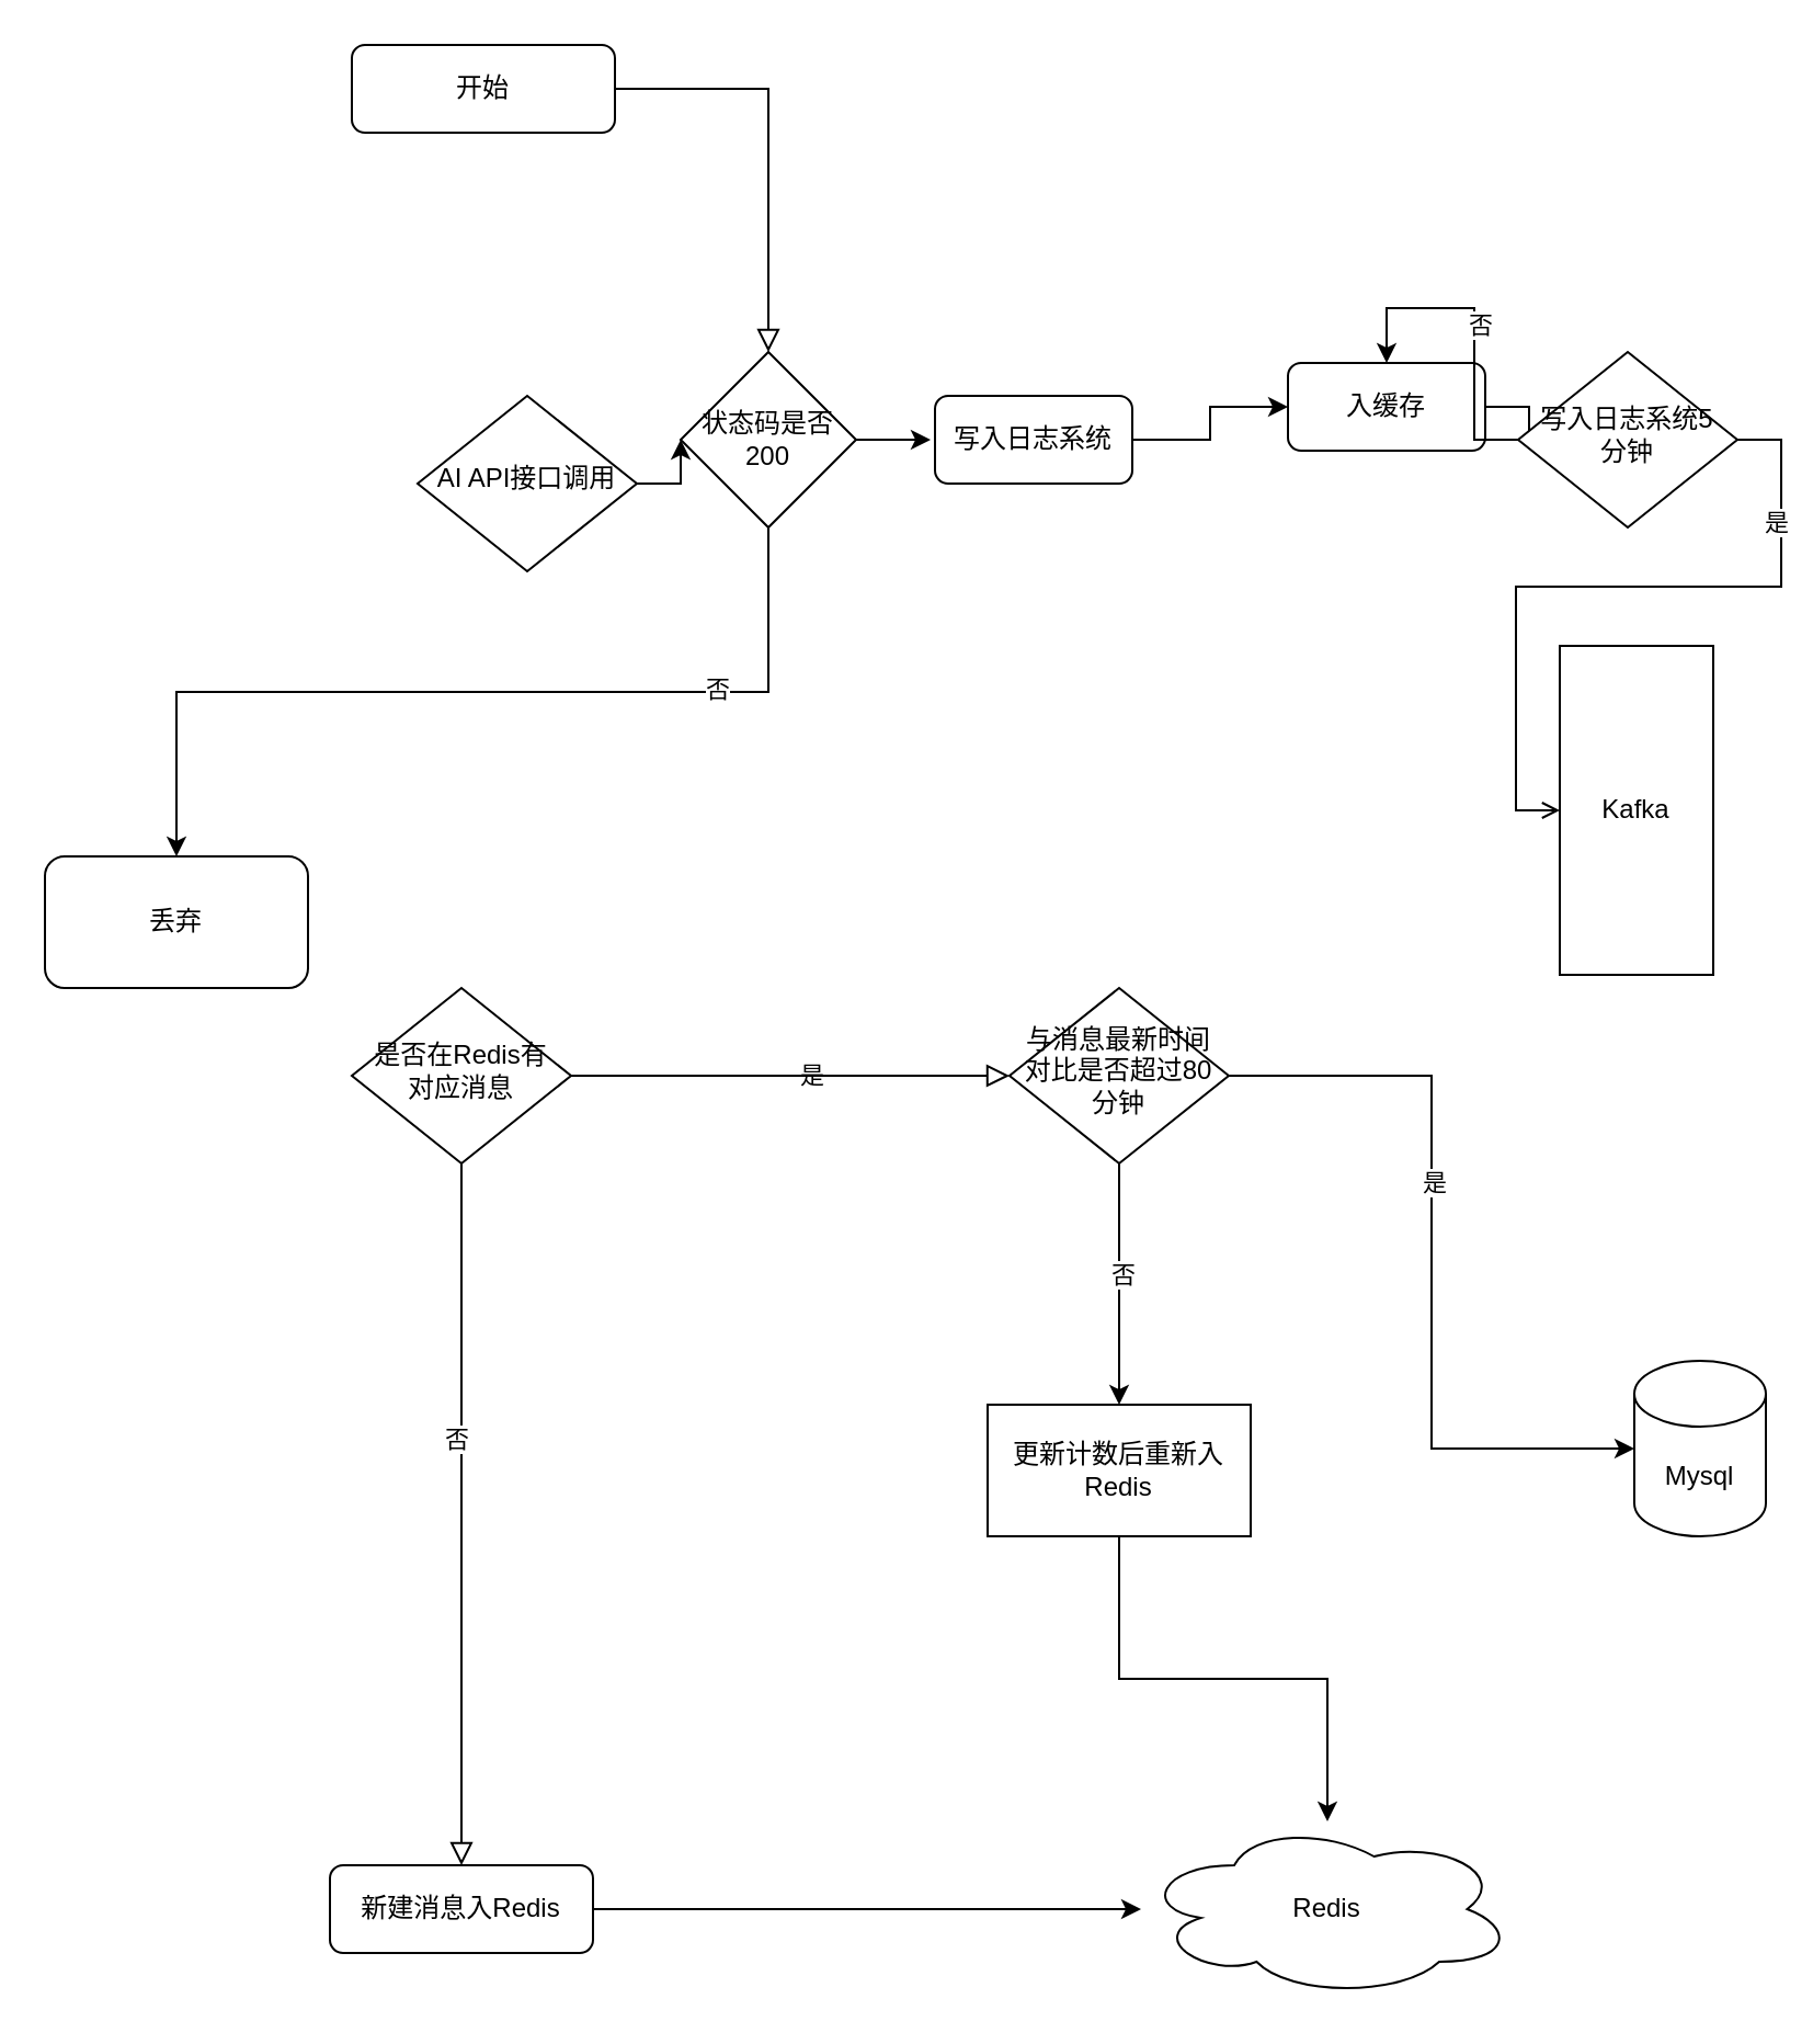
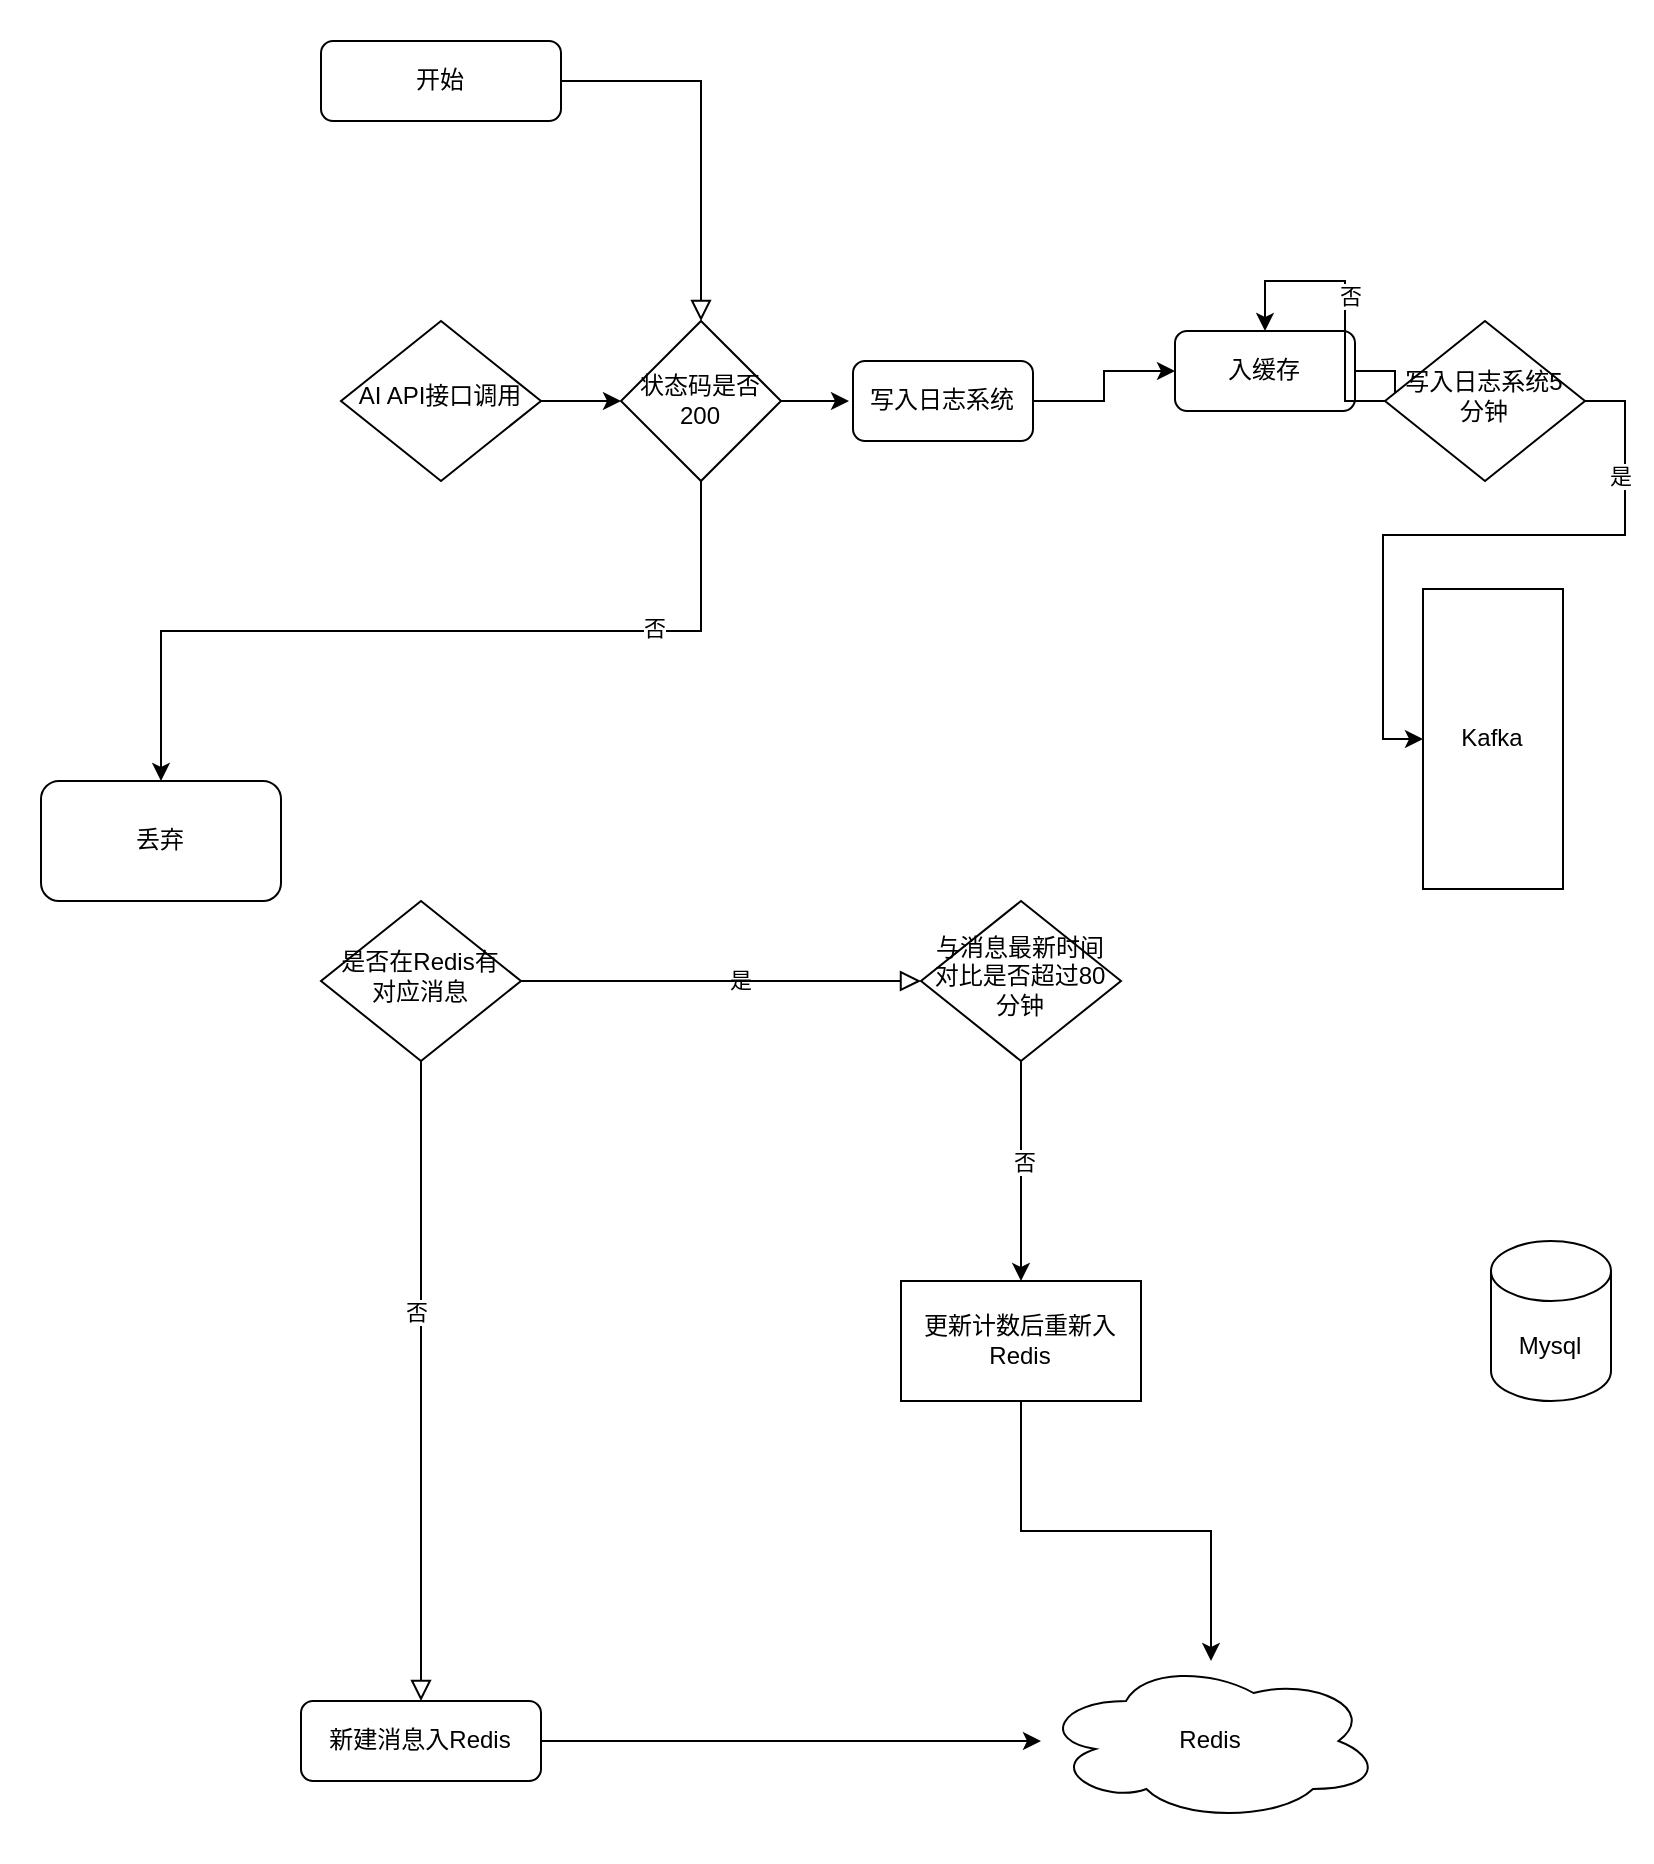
  <mxCell id="0" />
  <mxCell id="1" parent="0" />
  <mxCell id="2" value="" style="rounded=0;html=1;jettySize=auto;orthogonalLoop=1;fontSize=11;endArrow=block;endFill=0;endSize=8;strokeWidth=1;shadow=0;labelBackgroundColor=none;edgeStyle=orthogonalEdgeStyle;" edge="1" parent="1" source="3" target="32"><mxGeometry relative="1" as="geometry" /></mxCell>
  <mxCell id="3" value="开始" style="rounded=1;whiteSpace=wrap;html=1;fontSize=12;glass=0;strokeWidth=1;shadow=0;" vertex="1" parent="1"><mxGeometry x="160" y="20" width="120" height="40" as="geometry" /></mxCell>
  <mxCell id="4" style="edgeStyle=orthogonalEdgeStyle;rounded=0;orthogonalLoop=1;jettySize=auto;html=1;entryX=0;entryY=0.5;entryDx=0;entryDy=0;" edge="1" parent="1" source="5" target="32"><mxGeometry relative="1" as="geometry" /></mxCell>
- <mxCell id="5" value="AI API接口调用" style="rhombus;whiteSpace=wrap;html=1;shadow=0;fontFamily=Helvetica;fontSize=12;align=center;strokeWidth=1;spacing=6;spacingTop=-4;" vertex="1" parent="1"><mxGeometry x="190" y="180" width="100" height="80" as="geometry" /></mxCell>
+ <mxCell id="5" value="AI API接口调用" style="rhombus;whiteSpace=wrap;html=1;shadow=0;fontFamily=Helvetica;fontSize=12;align=center;strokeWidth=1;spacing=6;spacingTop=-4;" vertex="1" parent="1"><mxGeometry x="170" y="160" width="100" height="80" as="geometry" /></mxCell>
  <mxCell id="6" style="edgeStyle=orthogonalEdgeStyle;rounded=0;orthogonalLoop=1;jettySize=auto;html=1;entryX=0;entryY=0.5;entryDx=0;entryDy=0;" edge="1" parent="1" source="7" target="18"><mxGeometry relative="1" as="geometry" /></mxCell>
  <mxCell id="7" value="入缓存" style="rounded=1;whiteSpace=wrap;html=1;fontSize=12;glass=0;strokeWidth=1;shadow=0;" vertex="1" parent="1"><mxGeometry x="587" y="165" width="90" height="40" as="geometry" /></mxCell>
  <mxCell id="8" value="" style="rounded=0;html=1;jettySize=auto;orthogonalLoop=1;fontSize=11;endArrow=block;endFill=0;endSize=8;strokeWidth=1;shadow=0;labelBackgroundColor=none;edgeStyle=orthogonalEdgeStyle;" edge="1" parent="1" source="11" target="13"><mxGeometry x="0.332" y="20" relative="1" as="geometry"><mxPoint as="offset" /></mxGeometry></mxCell>
  <mxCell id="9" value="否" style="edgeLabel;html=1;align=center;verticalAlign=middle;resizable=0;points=[];" vertex="1" connectable="0" parent="8"><mxGeometry x="-0.221" y="-3" relative="1" as="geometry"><mxPoint as="offset" /></mxGeometry></mxCell>
  <mxCell id="10" value="是" style="edgeStyle=orthogonalEdgeStyle;rounded=0;html=1;jettySize=auto;orthogonalLoop=1;fontSize=11;endArrow=block;endFill=0;endSize=8;strokeWidth=1;shadow=0;labelBackgroundColor=none;" edge="1" parent="1" source="11"><mxGeometry y="10" relative="1" as="geometry"><mxPoint as="offset" /><mxPoint x="460" y="490" as="targetPoint" /></mxGeometry></mxCell>
  <mxCell id="11" value="是否在Redis有对应消息" style="rhombus;whiteSpace=wrap;html=1;shadow=0;fontFamily=Helvetica;fontSize=12;align=center;strokeWidth=1;spacing=6;spacingTop=-4;" vertex="1" parent="1"><mxGeometry x="160" y="450" width="100" height="80" as="geometry" /></mxCell>
  <mxCell id="12" style="edgeStyle=orthogonalEdgeStyle;rounded=0;orthogonalLoop=1;jettySize=auto;html=1;" edge="1" parent="1" source="13" target="20"><mxGeometry relative="1" as="geometry" /></mxCell>
  <mxCell id="13" value="新建消息入Redis" style="rounded=1;whiteSpace=wrap;html=1;fontSize=12;glass=0;strokeWidth=1;shadow=0;" vertex="1" parent="1"><mxGeometry x="150" y="850" width="120" height="40" as="geometry" /></mxCell>
- <mxCell id="14" style="edgeStyle=orthogonalEdgeStyle;rounded=0;orthogonalLoop=1;jettySize=auto;html=1;exitX=1;exitY=0.5;exitDx=0;exitDy=0;entryX=0;entryY=0.5;entryDx=0;entryDy=0;endArrow=open;" edge="1" parent="1" source="18" target="19"><mxGeometry relative="1" as="geometry" /></mxCell>
+ <mxCell id="14" style="edgeStyle=orthogonalEdgeStyle;rounded=0;orthogonalLoop=1;jettySize=auto;html=1;exitX=1;exitY=0.5;exitDx=0;exitDy=0;entryX=0;entryY=0.5;entryDx=0;entryDy=0;" edge="1" parent="1" source="18" target="19"><mxGeometry relative="1" as="geometry" /></mxCell>
  <mxCell id="15" value="是" style="edgeLabel;html=1;align=center;verticalAlign=middle;resizable=0;points=[];" vertex="1" connectable="0" parent="14"><mxGeometry x="-0.652" y="-3" relative="1" as="geometry"><mxPoint as="offset" /></mxGeometry></mxCell>
  <mxCell id="16" style="edgeStyle=orthogonalEdgeStyle;rounded=0;orthogonalLoop=1;jettySize=auto;html=1;entryX=0.5;entryY=0;entryDx=0;entryDy=0;" edge="1" parent="1" source="18" target="7"><mxGeometry relative="1" as="geometry" /></mxCell>
  <mxCell id="17" value="否" style="edgeLabel;html=1;align=center;verticalAlign=middle;resizable=0;points=[];" vertex="1" connectable="0" parent="16"><mxGeometry x="0.007" y="-2" relative="1" as="geometry"><mxPoint as="offset" /></mxGeometry></mxCell>
  <mxCell id="18" value="写入日志系统5分钟" style="rhombus;whiteSpace=wrap;html=1;shadow=0;fontFamily=Helvetica;fontSize=12;align=center;strokeWidth=1;spacing=6;spacingTop=-4;" vertex="1" parent="1"><mxGeometry x="692" y="160" width="100" height="80" as="geometry" /></mxCell>
  <mxCell id="19" value="Kafka" style="rounded=0;whiteSpace=wrap;html=1;" vertex="1" parent="1"><mxGeometry x="711" y="294" width="70" height="150" as="geometry" /></mxCell>
  <mxCell id="20" value="Redis" style="ellipse;shape=cloud;whiteSpace=wrap;html=1;" vertex="1" parent="1"><mxGeometry x="520" y="830" width="170" height="80" as="geometry" /></mxCell>
  <mxCell id="21" style="edgeStyle=orthogonalEdgeStyle;rounded=0;orthogonalLoop=1;jettySize=auto;html=1;entryX=0.5;entryY=0;entryDx=0;entryDy=0;" edge="1" parent="1" source="23" target="28"><mxGeometry relative="1" as="geometry" /></mxCell>
  <mxCell id="22" value="否" style="edgeLabel;html=1;align=center;verticalAlign=middle;resizable=0;points=[];" vertex="1" connectable="0" parent="21"><mxGeometry x="-0.088" y="1" relative="1" as="geometry"><mxPoint as="offset" /></mxGeometry></mxCell>
  <mxCell id="23" value="与消息最新时间对比是否超过80分钟" style="rhombus;whiteSpace=wrap;html=1;shadow=0;fontFamily=Helvetica;fontSize=12;align=center;strokeWidth=1;spacing=6;spacingTop=-4;" vertex="1" parent="1"><mxGeometry x="460" y="450" width="100" height="80" as="geometry" /></mxCell>
  <mxCell id="24" value="Mysql" style="shape=cylinder3;whiteSpace=wrap;html=1;boundedLbl=1;backgroundOutline=1;size=15;" vertex="1" parent="1"><mxGeometry x="745" y="620" width="60" height="80" as="geometry" /></mxCell>
- <mxCell id="25" style="edgeStyle=orthogonalEdgeStyle;rounded=0;orthogonalLoop=1;jettySize=auto;html=1;entryX=0;entryY=0.5;entryDx=0;entryDy=0;entryPerimeter=0;" edge="1" parent="1" source="23" target="24"><mxGeometry relative="1" as="geometry" /></mxCell>
- <mxCell id="26" value="是" style="edgeLabel;html=1;align=center;verticalAlign=middle;resizable=0;points=[];" vertex="1" connectable="0" parent="25"><mxGeometry x="-0.204" y="1" relative="1" as="geometry"><mxPoint as="offset" /></mxGeometry></mxCell>
  <mxCell id="27" style="edgeStyle=orthogonalEdgeStyle;rounded=0;orthogonalLoop=1;jettySize=auto;html=1;exitX=0.5;exitY=1;exitDx=0;exitDy=0;" edge="1" parent="1" source="28" target="20"><mxGeometry relative="1" as="geometry" /></mxCell>
  <mxCell id="28" value="更新计数后重新入Redis" style="rounded=0;whiteSpace=wrap;html=1;" vertex="1" parent="1"><mxGeometry x="450" y="640" width="120" height="60" as="geometry" /></mxCell>
  <mxCell id="29" style="edgeStyle=orthogonalEdgeStyle;rounded=0;orthogonalLoop=1;jettySize=auto;html=1;exitX=0.5;exitY=1;exitDx=0;exitDy=0;entryX=0.5;entryY=0;entryDx=0;entryDy=0;" edge="1" parent="1" source="32" target="33"><mxGeometry relative="1" as="geometry" /></mxCell>
  <mxCell id="30" value="否" style="edgeLabel;html=1;align=center;verticalAlign=middle;resizable=0;points=[];" vertex="1" connectable="0" parent="29"><mxGeometry x="-0.529" y="-2" relative="1" as="geometry"><mxPoint as="offset" /></mxGeometry></mxCell>
  <mxCell id="31" style="edgeStyle=orthogonalEdgeStyle;rounded=0;orthogonalLoop=1;jettySize=auto;html=1;exitX=1;exitY=0.5;exitDx=0;exitDy=0;" edge="1" parent="1" source="32"><mxGeometry relative="1" as="geometry"><mxPoint x="424" y="200" as="targetPoint" /></mxGeometry></mxCell>
  <mxCell id="32" value="状态码是否200" style="rhombus;whiteSpace=wrap;html=1;" vertex="1" parent="1"><mxGeometry x="310" y="160" width="80" height="80" as="geometry" /></mxCell>
  <mxCell id="33" value="丢弃" style="rounded=1;whiteSpace=wrap;html=1;" vertex="1" parent="1"><mxGeometry x="20" y="390" width="120" height="60" as="geometry" /></mxCell>
  <mxCell id="34" style="edgeStyle=orthogonalEdgeStyle;rounded=0;orthogonalLoop=1;jettySize=auto;html=1;entryX=0;entryY=0.5;entryDx=0;entryDy=0;" edge="1" parent="1" source="35" target="7"><mxGeometry relative="1" as="geometry" /></mxCell>
  <mxCell id="35" value="写入日志系统" style="rounded=1;whiteSpace=wrap;html=1;fontSize=12;glass=0;strokeWidth=1;shadow=0;" vertex="1" parent="1"><mxGeometry x="426" y="180" width="90" height="40" as="geometry" /></mxCell>
